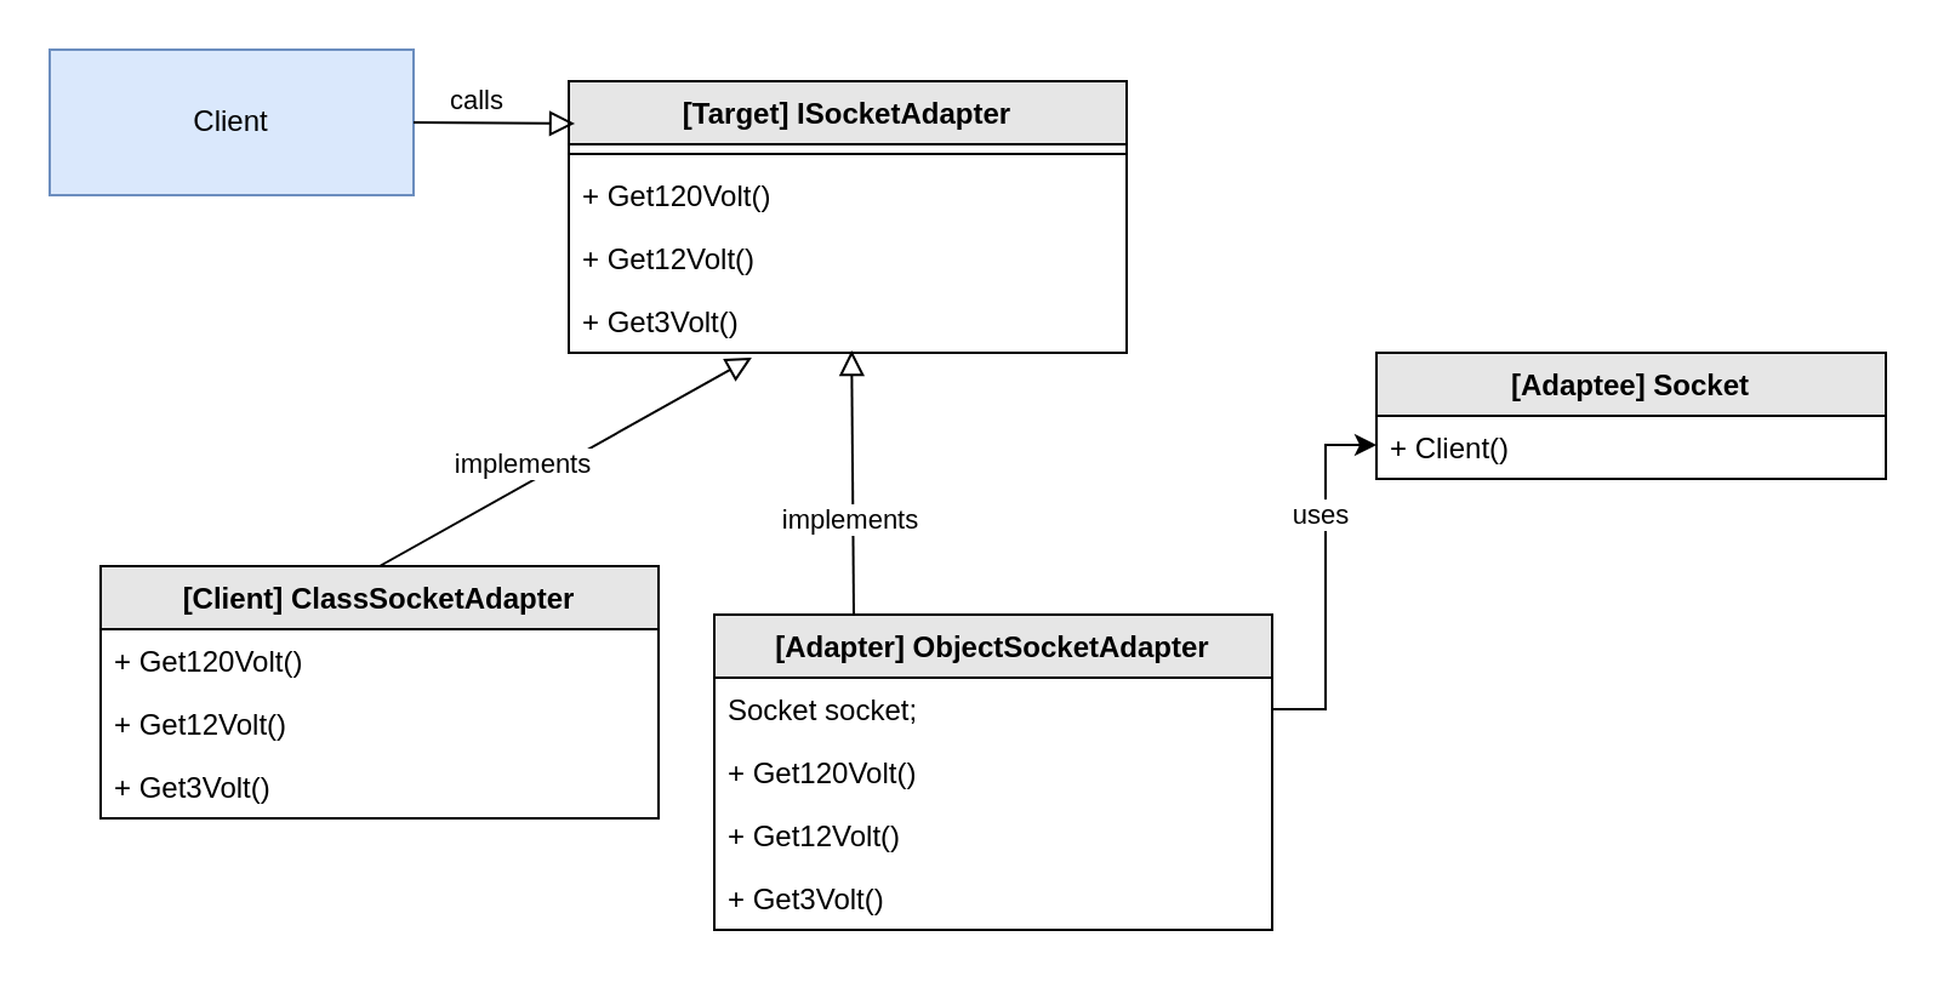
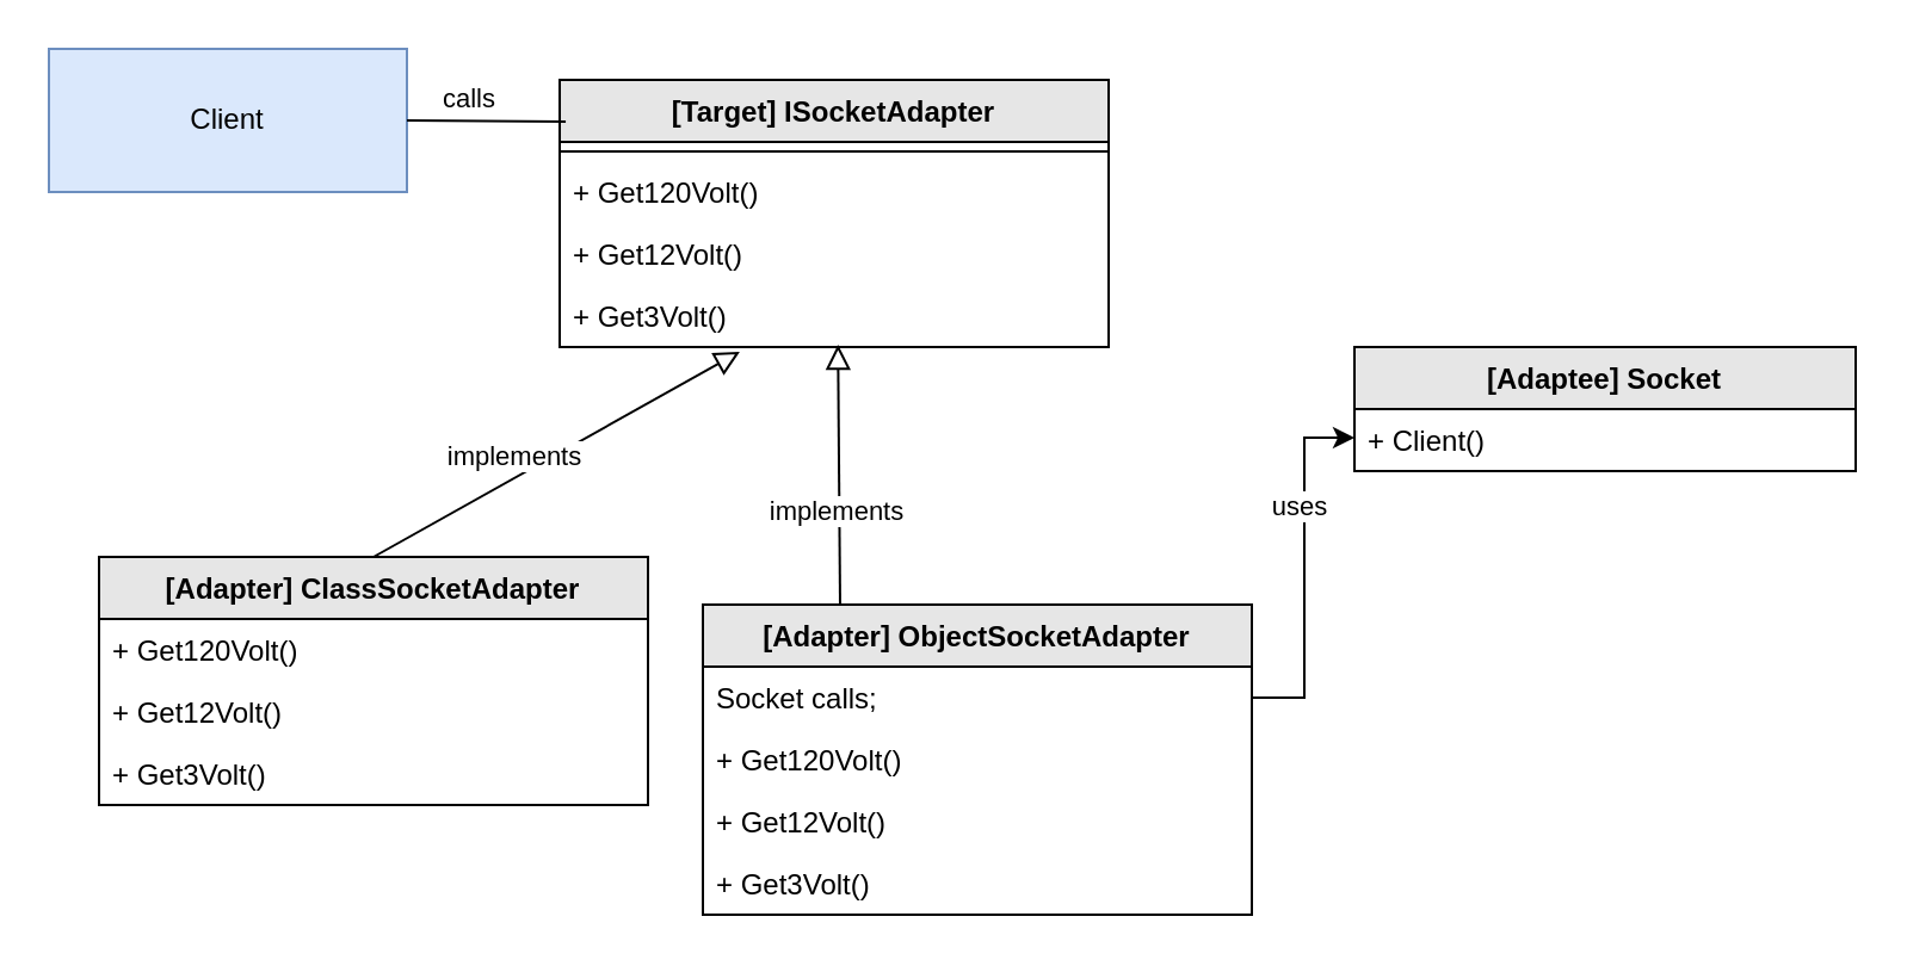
  <mxCell id="0" />
  <mxCell id="1" parent="0" />
  <mxCell id="2" value="[Target]&amp;nbsp;ISocketAdapter" style="swimlane;fontStyle=1;align=center;verticalAlign=top;childLayout=stackLayout;horizontal=1;startSize=26;horizontalStack=0;resizeParent=1;resizeParentMax=0;resizeLast=0;collapsible=1;marginBottom=0;whiteSpace=wrap;html=1;fillColor=#E6E6E6;" vertex="1" parent="1"><mxGeometry x="234" y="33" width="230" height="112" as="geometry" /></mxCell>
  <mxCell id="3" value="" style="line;strokeWidth=1;fillColor=none;align=left;verticalAlign=middle;spacingTop=-1;spacingLeft=3;spacingRight=3;rotatable=0;labelPosition=right;points=[];portConstraint=eastwest;strokeColor=inherit;" vertex="1" parent="2"><mxGeometry y="26" width="230" height="8" as="geometry" /></mxCell>
  <mxCell id="4" value="+ Get120Volt()" style="text;strokeColor=none;fillColor=none;align=left;verticalAlign=top;spacingLeft=4;spacingRight=4;overflow=hidden;rotatable=0;points=[[0,0.5],[1,0.5]];portConstraint=eastwest;whiteSpace=wrap;html=1;" vertex="1" parent="2"><mxGeometry y="34" width="230" height="26" as="geometry" /></mxCell>
  <mxCell id="5" value="+ Get12Volt()" style="text;strokeColor=none;fillColor=none;align=left;verticalAlign=top;spacingLeft=4;spacingRight=4;overflow=hidden;rotatable=0;points=[[0,0.5],[1,0.5]];portConstraint=eastwest;whiteSpace=wrap;html=1;" vertex="1" parent="2"><mxGeometry y="60" width="230" height="26" as="geometry" /></mxCell>
  <mxCell id="6" value="+ Get3Volt()" style="text;strokeColor=none;fillColor=none;align=left;verticalAlign=top;spacingLeft=4;spacingRight=4;overflow=hidden;rotatable=0;points=[[0,0.5],[1,0.5]];portConstraint=eastwest;whiteSpace=wrap;html=1;" vertex="1" parent="2"><mxGeometry y="86" width="230" height="26" as="geometry" /></mxCell>
  <mxCell id="7" value="[Adaptee]&amp;nbsp;Socket" style="swimlane;fontStyle=1;align=center;verticalAlign=top;childLayout=stackLayout;horizontal=1;startSize=26;horizontalStack=0;resizeParent=1;resizeParentMax=0;resizeLast=0;collapsible=1;marginBottom=0;whiteSpace=wrap;html=1;fillColor=#E6E6E6;" vertex="1" parent="1"><mxGeometry x="567" y="145" width="210" height="52" as="geometry" /></mxCell>
  <mxCell id="8" value="+ Client()" style="text;strokeColor=none;fillColor=none;align=left;verticalAlign=top;spacingLeft=4;spacingRight=4;overflow=hidden;rotatable=0;points=[[0,0.5],[1,0.5]];portConstraint=eastwest;whiteSpace=wrap;html=1;" vertex="1" parent="7"><mxGeometry y="26" width="210" height="26" as="geometry" /></mxCell>
  <mxCell id="9" style="edgeStyle=orthogonalEdgeStyle;rounded=0;orthogonalLoop=1;jettySize=auto;html=1;exitX=1;exitY=0.5;exitDx=0;exitDy=0;" edge="1" parent="1" source="12"><mxGeometry relative="1" as="geometry"><mxPoint x="567" y="183" as="targetPoint" /><Array as="points"><mxPoint x="546" y="292" /><mxPoint x="546" y="183" /><mxPoint x="567" y="183" /></Array></mxGeometry></mxCell>
  <mxCell id="10" value="uses" style="edgeLabel;html=1;align=center;verticalAlign=middle;resizable=0;points=[];" vertex="1" connectable="0" parent="9"><mxGeometry x="0.247" y="1" relative="1" as="geometry"><mxPoint x="-2" y="-8" as="offset" /></mxGeometry></mxCell>
  <mxCell id="11" value="[Adapter]&amp;nbsp;ObjectSocketAdapter" style="swimlane;fontStyle=1;align=center;verticalAlign=top;childLayout=stackLayout;horizontal=1;startSize=26;horizontalStack=0;resizeParent=1;resizeParentMax=0;resizeLast=0;collapsible=1;marginBottom=0;whiteSpace=wrap;html=1;fillColor=#E6E6E6;" vertex="1" parent="1"><mxGeometry x="294" y="253" width="230" height="130" as="geometry" /></mxCell>
- <mxCell id="12" value="Socket socket;" style="text;strokeColor=none;fillColor=none;align=left;verticalAlign=top;spacingLeft=4;spacingRight=4;overflow=hidden;rotatable=0;points=[[0,0.5],[1,0.5]];portConstraint=eastwest;whiteSpace=wrap;html=1;" vertex="1" parent="11"><mxGeometry y="26" width="230" height="26" as="geometry" /></mxCell>
+ <mxCell id="12" value="Socket calls;" style="text;strokeColor=none;fillColor=none;align=left;verticalAlign=top;spacingLeft=4;spacingRight=4;overflow=hidden;rotatable=0;points=[[0,0.5],[1,0.5]];portConstraint=eastwest;whiteSpace=wrap;html=1;" vertex="1" parent="11"><mxGeometry y="26" width="230" height="26" as="geometry" /></mxCell>
  <mxCell id="13" value="+ Get120Volt()" style="text;strokeColor=none;fillColor=none;align=left;verticalAlign=top;spacingLeft=4;spacingRight=4;overflow=hidden;rotatable=0;points=[[0,0.5],[1,0.5]];portConstraint=eastwest;whiteSpace=wrap;html=1;" vertex="1" parent="11"><mxGeometry y="52" width="230" height="26" as="geometry" /></mxCell>
  <mxCell id="14" value="+ Get12Volt()" style="text;strokeColor=none;fillColor=none;align=left;verticalAlign=top;spacingLeft=4;spacingRight=4;overflow=hidden;rotatable=0;points=[[0,0.5],[1,0.5]];portConstraint=eastwest;whiteSpace=wrap;html=1;" vertex="1" parent="11"><mxGeometry y="78" width="230" height="26" as="geometry" /></mxCell>
  <mxCell id="15" value="+ Get3Volt()" style="text;strokeColor=none;fillColor=none;align=left;verticalAlign=top;spacingLeft=4;spacingRight=4;overflow=hidden;rotatable=0;points=[[0,0.5],[1,0.5]];portConstraint=eastwest;whiteSpace=wrap;html=1;" vertex="1" parent="11"><mxGeometry y="104" width="230" height="26" as="geometry" /></mxCell>
- <mxCell id="16" value="[Client]&amp;nbsp;ClassSocketAdapter" style="swimlane;fontStyle=1;align=center;verticalAlign=top;childLayout=stackLayout;horizontal=1;startSize=26;horizontalStack=0;resizeParent=1;resizeParentMax=0;resizeLast=0;collapsible=1;marginBottom=0;whiteSpace=wrap;html=1;fillColor=#E6E6E6;" vertex="1" parent="1"><mxGeometry x="41" y="233" width="230" height="104" as="geometry" /></mxCell>
+ <mxCell id="16" value="[Adapter]&amp;nbsp;ClassSocketAdapter" style="swimlane;fontStyle=1;align=center;verticalAlign=top;childLayout=stackLayout;horizontal=1;startSize=26;horizontalStack=0;resizeParent=1;resizeParentMax=0;resizeLast=0;collapsible=1;marginBottom=0;whiteSpace=wrap;html=1;fillColor=#E6E6E6;" vertex="1" parent="1"><mxGeometry x="41" y="233" width="230" height="104" as="geometry" /></mxCell>
  <mxCell id="17" value="+ Get120Volt()" style="text;strokeColor=none;fillColor=none;align=left;verticalAlign=top;spacingLeft=4;spacingRight=4;overflow=hidden;rotatable=0;points=[[0,0.5],[1,0.5]];portConstraint=eastwest;whiteSpace=wrap;html=1;" vertex="1" parent="16"><mxGeometry y="26" width="230" height="26" as="geometry" /></mxCell>
  <mxCell id="18" value="+ Get12Volt()" style="text;strokeColor=none;fillColor=none;align=left;verticalAlign=top;spacingLeft=4;spacingRight=4;overflow=hidden;rotatable=0;points=[[0,0.5],[1,0.5]];portConstraint=eastwest;whiteSpace=wrap;html=1;" vertex="1" parent="16"><mxGeometry y="52" width="230" height="26" as="geometry" /></mxCell>
  <mxCell id="19" value="+ Get3Volt()" style="text;strokeColor=none;fillColor=none;align=left;verticalAlign=top;spacingLeft=4;spacingRight=4;overflow=hidden;rotatable=0;points=[[0,0.5],[1,0.5]];portConstraint=eastwest;whiteSpace=wrap;html=1;" vertex="1" parent="16"><mxGeometry y="78" width="230" height="26" as="geometry" /></mxCell>
  <mxCell id="20" value="implements" style="html=1;verticalAlign=bottom;endArrow=block;endSize=8;curved=0;rounded=0;exitX=0.5;exitY=0;exitDx=0;exitDy=0;endFill=0;entryX=0.328;entryY=1.077;entryDx=0;entryDy=0;entryPerimeter=0;" edge="1" parent="1" source="16" target="6"><mxGeometry x="-0.225" relative="1" as="geometry"><mxPoint x="270" y="303" as="sourcePoint" /><mxPoint x="518" y="193" as="targetPoint" /><mxPoint as="offset" /></mxGeometry></mxCell>
  <mxCell id="21" value="implements" style="html=1;verticalAlign=bottom;endArrow=block;endSize=8;curved=0;rounded=0;exitX=0.25;exitY=0;exitDx=0;exitDy=0;endFill=0;entryX=0.507;entryY=0.962;entryDx=0;entryDy=0;entryPerimeter=0;" edge="1" parent="1" source="11" target="6"><mxGeometry x="-0.449" y="1" relative="1" as="geometry"><mxPoint x="270" y="303" as="sourcePoint" /><mxPoint x="518" y="193" as="targetPoint" /><mxPoint as="offset" /></mxGeometry></mxCell>
  <mxCell id="22" value="Client" style="rounded=0;whiteSpace=wrap;html=1;fillColor=#dae8fc;strokeColor=#6c8ebf;" vertex="1" parent="1"><mxGeometry x="20" y="20" width="150" height="60" as="geometry" /></mxCell>
- <mxCell id="23" value="calls" style="html=1;verticalAlign=bottom;endArrow=block;endSize=8;curved=0;rounded=0;exitX=1;exitY=0.5;exitDx=0;exitDy=0;endFill=0;entryX=0.011;entryY=0.156;entryDx=0;entryDy=0;entryPerimeter=0;" edge="1" parent="1" source="22" target="2"><mxGeometry x="-0.225" relative="1" as="geometry"><mxPoint x="112" y="243" as="sourcePoint" /><mxPoint x="319" y="157" as="targetPoint" /><mxPoint as="offset" /></mxGeometry></mxCell>
+ <mxCell id="23" value="calls" style="html=1;verticalAlign=bottom;endArrow=none;endSize=8;curved=0;rounded=0;exitX=1;exitY=0.5;exitDx=0;exitDy=0;endFill=0;entryX=0.011;entryY=0.156;entryDx=0;entryDy=0;entryPerimeter=0;" edge="1" parent="1" source="22" target="2"><mxGeometry x="-0.225" relative="1" as="geometry"><mxPoint x="112" y="243" as="sourcePoint" /><mxPoint x="319" y="157" as="targetPoint" /><mxPoint as="offset" /></mxGeometry></mxCell>
